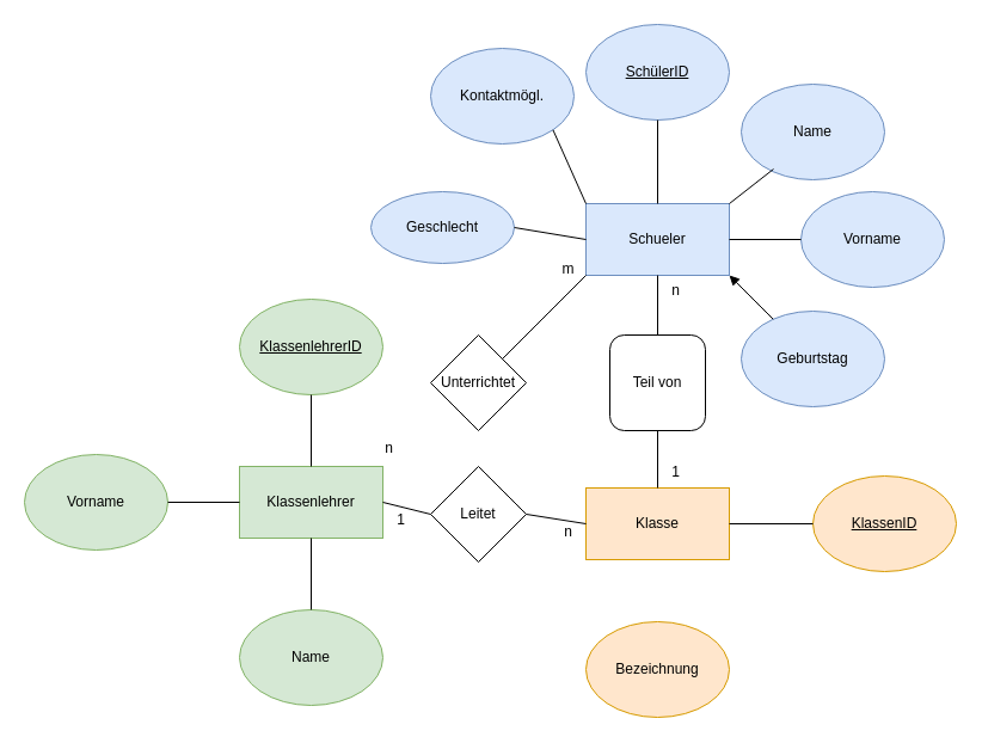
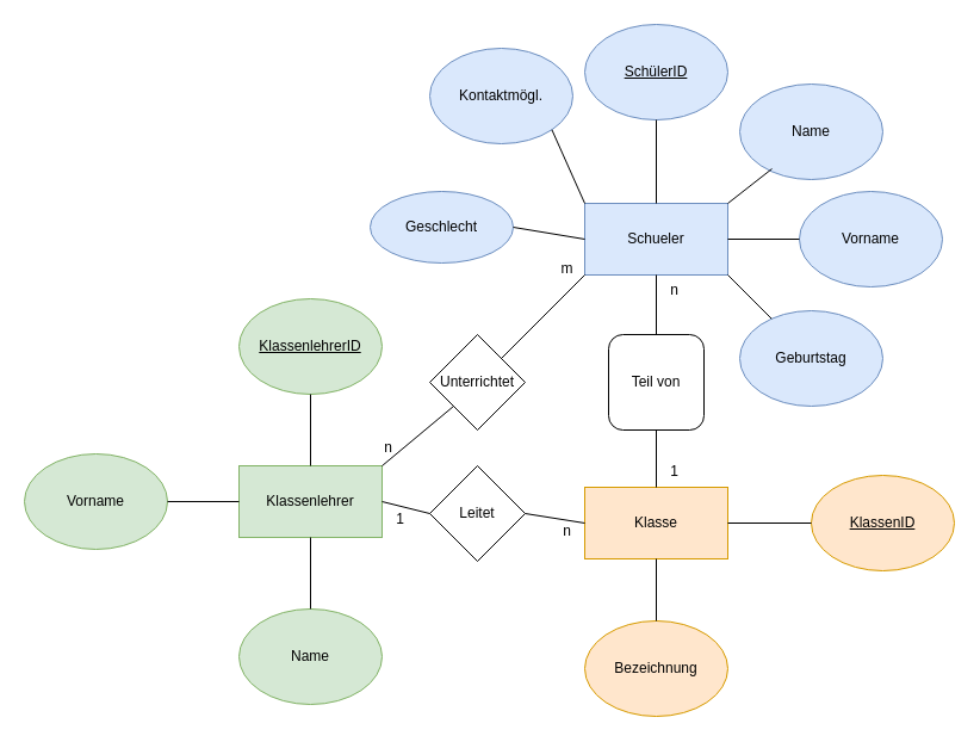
  <mxCell id="0" />
  <mxCell id="1" parent="0" />
  <mxCell id="2" value="Schueler" style="rounded=0;whiteSpace=wrap;html=1;fillColor=#dae8fc;strokeColor=#6c8ebf;" parent="1" vertex="1"><mxGeometry x="490" y="170" width="120" height="60" as="geometry" /></mxCell>
  <mxCell id="3" value="Kontaktmögl." style="ellipse;whiteSpace=wrap;html=1;fillColor=#dae8fc;strokeColor=#6c8ebf;" parent="1" vertex="1"><mxGeometry x="360" y="40" width="120" height="80" as="geometry" /></mxCell>
  <mxCell id="4" value="Vorname" style="ellipse;whiteSpace=wrap;html=1;fillColor=#dae8fc;strokeColor=#6c8ebf;" parent="1" vertex="1"><mxGeometry x="670" y="160" width="120" height="80" as="geometry" /></mxCell>
  <mxCell id="5" value="Geburtstag" style="ellipse;whiteSpace=wrap;html=1;fillColor=#dae8fc;strokeColor=#6c8ebf;" parent="1" vertex="1"><mxGeometry x="620" y="260" width="120" height="80" as="geometry" /></mxCell>
  <mxCell id="6" value="Geschlecht" style="ellipse;whiteSpace=wrap;html=1;fillColor=#dae8fc;strokeColor=#6c8ebf;" parent="1" vertex="1"><mxGeometry x="310" y="160" width="120" height="60" as="geometry" /></mxCell>
  <mxCell id="7" value="Name" style="ellipse;whiteSpace=wrap;html=1;fillColor=#dae8fc;strokeColor=#6c8ebf;" parent="1" vertex="1"><mxGeometry x="620" y="70" width="120" height="80" as="geometry" /></mxCell>
  <mxCell id="8" value="&lt;u&gt;SchülerID&lt;/u&gt;" style="ellipse;whiteSpace=wrap;html=1;fillColor=#dae8fc;strokeColor=#6c8ebf;" parent="1" vertex="1"><mxGeometry x="490" y="20" width="120" height="80" as="geometry" /></mxCell>
  <mxCell id="9" value="" style="endArrow=none;html=1;rounded=0;entryX=1;entryY=1;entryDx=0;entryDy=0;exitX=0;exitY=0;exitDx=0;exitDy=0;" parent="1" source="2" target="3" edge="1"><mxGeometry width="50" height="50" relative="1" as="geometry"><mxPoint x="520" y="230" as="sourcePoint" /><mxPoint x="570" y="180" as="targetPoint" /></mxGeometry></mxCell>
  <mxCell id="10" value="" style="endArrow=none;html=1;rounded=0;entryX=0.5;entryY=1;entryDx=0;entryDy=0;exitX=0.5;exitY=0;exitDx=0;exitDy=0;" parent="1" source="2" target="8" edge="1"><mxGeometry width="50" height="50" relative="1" as="geometry"><mxPoint x="520" y="230" as="sourcePoint" /><mxPoint x="570" y="180" as="targetPoint" /></mxGeometry></mxCell>
  <mxCell id="11" value="" style="endArrow=none;html=1;rounded=0;entryX=0.225;entryY=0.888;entryDx=0;entryDy=0;entryPerimeter=0;" parent="1" target="7" edge="1"><mxGeometry width="50" height="50" relative="1" as="geometry"><mxPoint x="610" y="170" as="sourcePoint" /><mxPoint x="570" y="180" as="targetPoint" /></mxGeometry></mxCell>
  <mxCell id="12" value="" style="endArrow=none;html=1;rounded=0;entryX=0;entryY=0.5;entryDx=0;entryDy=0;exitX=1;exitY=0.5;exitDx=0;exitDy=0;" parent="1" source="2" target="4" edge="1"><mxGeometry width="50" height="50" relative="1" as="geometry"><mxPoint x="520" y="230" as="sourcePoint" /><mxPoint x="570" y="180" as="targetPoint" /></mxGeometry></mxCell>
- <mxCell id="13" value="" style="endArrow=block;html=1;rounded=0;entryX=1;entryY=1;entryDx=0;entryDy=0;" parent="1" source="5" target="2" edge="1"><mxGeometry width="50" height="50" relative="1" as="geometry"><mxPoint x="520" y="230" as="sourcePoint" /><mxPoint x="570" y="180" as="targetPoint" /></mxGeometry></mxCell>
+ <mxCell id="13" value="" style="endArrow=none;html=1;rounded=0;entryX=1;entryY=1;entryDx=0;entryDy=0;" parent="1" source="5" target="2" edge="1"><mxGeometry width="50" height="50" relative="1" as="geometry"><mxPoint x="520" y="230" as="sourcePoint" /><mxPoint x="570" y="180" as="targetPoint" /></mxGeometry></mxCell>
  <mxCell id="14" value="" style="endArrow=none;html=1;rounded=0;entryX=1;entryY=0.5;entryDx=0;entryDy=0;exitX=0;exitY=0.5;exitDx=0;exitDy=0;" parent="1" source="2" target="6" edge="1"><mxGeometry width="50" height="50" relative="1" as="geometry"><mxPoint x="520" y="230" as="sourcePoint" /><mxPoint x="570" y="180" as="targetPoint" /></mxGeometry></mxCell>
  <mxCell id="15" value="Klassenlehrer" style="rounded=0;whiteSpace=wrap;html=1;fillColor=#d5e8d4;strokeColor=#82b366;" vertex="1" parent="1"><mxGeometry x="200" y="390" width="120" height="60" as="geometry" /></mxCell>
  <mxCell id="16" value="Klasse" style="rounded=0;whiteSpace=wrap;html=1;fillColor=#ffe6cc;strokeColor=#d79b00;" vertex="1" parent="1"><mxGeometry x="490" y="408" width="120" height="60" as="geometry" /></mxCell>
  <mxCell id="17" value="Unterrichtet" style="rhombus;whiteSpace=wrap;html=1;" vertex="1" parent="1"><mxGeometry x="360" y="280" width="80" height="80" as="geometry" /></mxCell>
+ <mxCell id="18" value="" style="endArrow=none;html=1;rounded=0;entryX=0;entryY=1;entryDx=0;entryDy=0;exitX=1;exitY=0;exitDx=0;exitDy=0;" edge="1" parent="1" source="15" target="17"><mxGeometry width="50" height="50" relative="1" as="geometry"><mxPoint x="320" y="480" as="sourcePoint" /><mxPoint x="370" y="430" as="targetPoint" /></mxGeometry></mxCell>
  <mxCell id="19" value="" style="endArrow=none;html=1;rounded=0;entryX=0;entryY=1;entryDx=0;entryDy=0;exitX=1;exitY=0;exitDx=0;exitDy=0;" edge="1" parent="1" source="17" target="2"><mxGeometry width="50" height="50" relative="1" as="geometry"><mxPoint x="320" y="480" as="sourcePoint" /><mxPoint x="370" y="430" as="targetPoint" /></mxGeometry></mxCell>
  <mxCell id="20" value="&lt;u&gt;KlassenlehrerID&lt;/u&gt;" style="ellipse;whiteSpace=wrap;html=1;fillColor=#d5e8d4;strokeColor=#82b366;" vertex="1" parent="1"><mxGeometry x="200" y="250" width="120" height="80" as="geometry" /></mxCell>
  <mxCell id="21" value="m" style="text;html=1;align=center;verticalAlign=middle;resizable=0;points=[];autosize=1;strokeColor=none;fillColor=none;" vertex="1" parent="1"><mxGeometry x="460" y="210" width="30" height="30" as="geometry" /></mxCell>
  <mxCell id="22" value="n" style="text;html=1;align=center;verticalAlign=middle;resizable=0;points=[];autosize=1;strokeColor=none;fillColor=none;" vertex="1" parent="1"><mxGeometry x="310" y="360" width="30" height="30" as="geometry" /></mxCell>
  <mxCell id="23" value="" style="endArrow=none;html=1;rounded=0;entryX=0.5;entryY=1;entryDx=0;entryDy=0;exitX=0.5;exitY=0;exitDx=0;exitDy=0;" edge="1" parent="1" source="15" target="20"><mxGeometry width="50" height="50" relative="1" as="geometry"><mxPoint x="320" y="480" as="sourcePoint" /><mxPoint x="370" y="430" as="targetPoint" /></mxGeometry></mxCell>
  <mxCell id="24" value="Vorname" style="ellipse;whiteSpace=wrap;html=1;fillColor=#d5e8d4;strokeColor=#82b366;" vertex="1" parent="1"><mxGeometry x="20" y="380" width="120" height="80" as="geometry" /></mxCell>
  <mxCell id="25" value="Name" style="ellipse;whiteSpace=wrap;html=1;fillColor=#d5e8d4;strokeColor=#82b366;" vertex="1" parent="1"><mxGeometry x="200" y="510" width="120" height="80" as="geometry" /></mxCell>
  <mxCell id="26" value="" style="endArrow=none;html=1;rounded=0;entryX=0.5;entryY=0;entryDx=0;entryDy=0;exitX=0.5;exitY=1;exitDx=0;exitDy=0;" edge="1" parent="1" source="15" target="25"><mxGeometry width="50" height="50" relative="1" as="geometry"><mxPoint x="250" y="480" as="sourcePoint" /><mxPoint x="300" y="430" as="targetPoint" /></mxGeometry></mxCell>
  <mxCell id="27" value="" style="endArrow=none;html=1;rounded=0;exitX=1;exitY=0.5;exitDx=0;exitDy=0;" edge="1" parent="1" source="24"><mxGeometry width="50" height="50" relative="1" as="geometry"><mxPoint x="250" y="480" as="sourcePoint" /><mxPoint x="200" y="420" as="targetPoint" /></mxGeometry></mxCell>
  <mxCell id="28" value="Teil von" style="whiteSpace=wrap;html=1;rounded=1;" vertex="1" parent="1"><mxGeometry x="510" y="280" width="80" height="80" as="geometry" /></mxCell>
  <mxCell id="29" value="" style="endArrow=none;html=1;rounded=0;entryX=0.5;entryY=1;entryDx=0;entryDy=0;exitX=0.5;exitY=0;exitDx=0;exitDy=0;" edge="1" parent="1" source="28" target="2"><mxGeometry width="50" height="50" relative="1" as="geometry"><mxPoint x="660" y="560" as="sourcePoint" /><mxPoint x="710" y="510" as="targetPoint" /></mxGeometry></mxCell>
  <mxCell id="30" value="" style="endArrow=none;html=1;rounded=0;entryX=0.5;entryY=1;entryDx=0;entryDy=0;exitX=0.5;exitY=0;exitDx=0;exitDy=0;" edge="1" parent="1" source="16" target="28"><mxGeometry width="50" height="50" relative="1" as="geometry"><mxPoint x="660" y="560" as="sourcePoint" /><mxPoint x="710" y="510" as="targetPoint" /></mxGeometry></mxCell>
  <mxCell id="31" value="1" style="text;html=1;align=center;verticalAlign=middle;resizable=0;points=[];autosize=1;strokeColor=none;fillColor=none;" vertex="1" parent="1"><mxGeometry x="550" y="380" width="30" height="30" as="geometry" /></mxCell>
  <mxCell id="32" value="n" style="text;html=1;align=center;verticalAlign=middle;resizable=0;points=[];autosize=1;strokeColor=none;fillColor=none;" vertex="1" parent="1"><mxGeometry x="550" y="228" width="30" height="30" as="geometry" /></mxCell>
  <mxCell id="33" value="&lt;u&gt;KlassenID&lt;/u&gt;" style="ellipse;whiteSpace=wrap;html=1;fillColor=#ffe6cc;strokeColor=#d79b00;" vertex="1" parent="1"><mxGeometry x="680" y="398" width="120" height="80" as="geometry" /></mxCell>
  <mxCell id="34" value="" style="endArrow=none;html=1;rounded=0;entryX=0;entryY=0.5;entryDx=0;entryDy=0;exitX=1;exitY=0.5;exitDx=0;exitDy=0;" edge="1" parent="1" source="16" target="33"><mxGeometry width="50" height="50" relative="1" as="geometry"><mxPoint x="380" y="400" as="sourcePoint" /><mxPoint x="430" y="350" as="targetPoint" /></mxGeometry></mxCell>
  <mxCell id="35" value="Bezeichnung" style="ellipse;whiteSpace=wrap;html=1;fillColor=#ffe6cc;strokeColor=#d79b00;" vertex="1" parent="1"><mxGeometry x="490" y="520" width="120" height="80" as="geometry" /></mxCell>
+ <mxCell id="36" value="" style="endArrow=none;html=1;rounded=0;exitX=0.5;exitY=0;exitDx=0;exitDy=0;entryX=0.5;entryY=1;entryDx=0;entryDy=0;" edge="1" parent="1" source="35" target="16"><mxGeometry width="50" height="50" relative="1" as="geometry"><mxPoint x="380" y="400" as="sourcePoint" /><mxPoint x="430" y="350" as="targetPoint" /></mxGeometry></mxCell>
  <mxCell id="37" value="Leitet" style="rhombus;whiteSpace=wrap;html=1;" vertex="1" parent="1"><mxGeometry x="360" y="390" width="80" height="80" as="geometry" /></mxCell>
  <mxCell id="38" value="" style="endArrow=none;html=1;rounded=0;entryX=0;entryY=0.5;entryDx=0;entryDy=0;exitX=1;exitY=0.5;exitDx=0;exitDy=0;" edge="1" parent="1" source="15" target="37"><mxGeometry width="50" height="50" relative="1" as="geometry"><mxPoint x="380" y="400" as="sourcePoint" /><mxPoint x="430" y="350" as="targetPoint" /></mxGeometry></mxCell>
  <mxCell id="39" value="" style="endArrow=none;html=1;rounded=0;entryX=0;entryY=0.5;entryDx=0;entryDy=0;exitX=1;exitY=0.5;exitDx=0;exitDy=0;" edge="1" parent="1" source="37" target="16"><mxGeometry width="50" height="50" relative="1" as="geometry"><mxPoint x="380" y="400" as="sourcePoint" /><mxPoint x="430" y="350" as="targetPoint" /></mxGeometry></mxCell>
  <mxCell id="40" value="1" style="text;html=1;align=center;verticalAlign=middle;resizable=0;points=[];autosize=1;strokeColor=none;fillColor=none;" vertex="1" parent="1"><mxGeometry x="320" y="420" width="30" height="30" as="geometry" /></mxCell>
  <mxCell id="41" value="n" style="text;html=1;align=center;verticalAlign=middle;resizable=0;points=[];autosize=1;strokeColor=none;fillColor=none;" vertex="1" parent="1"><mxGeometry x="460" y="430" width="30" height="30" as="geometry" /></mxCell>
